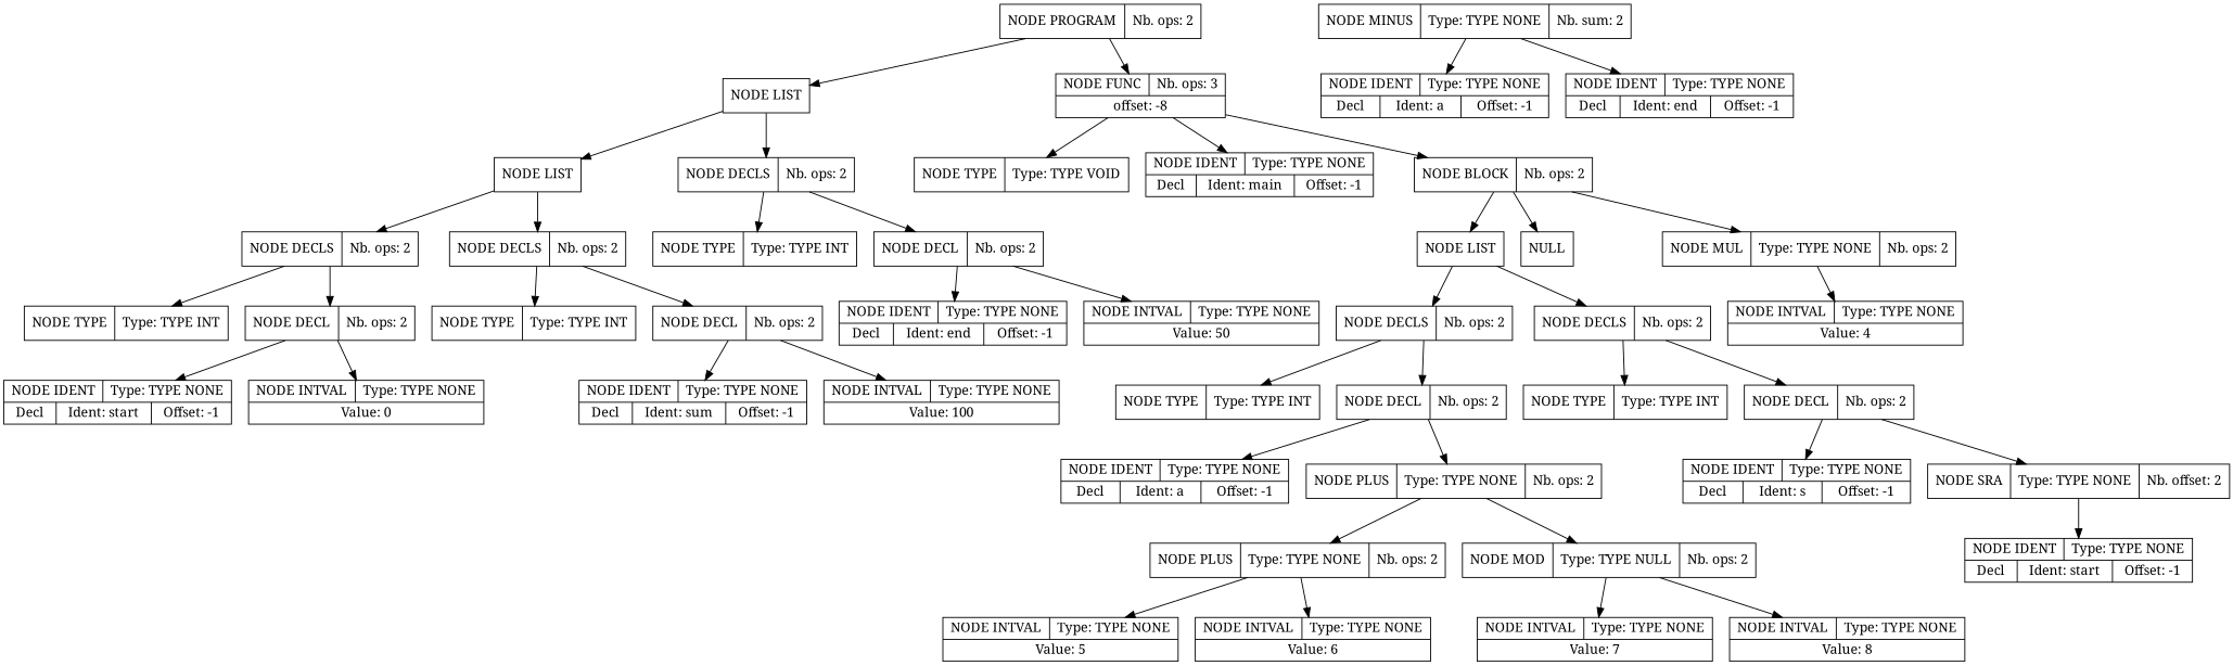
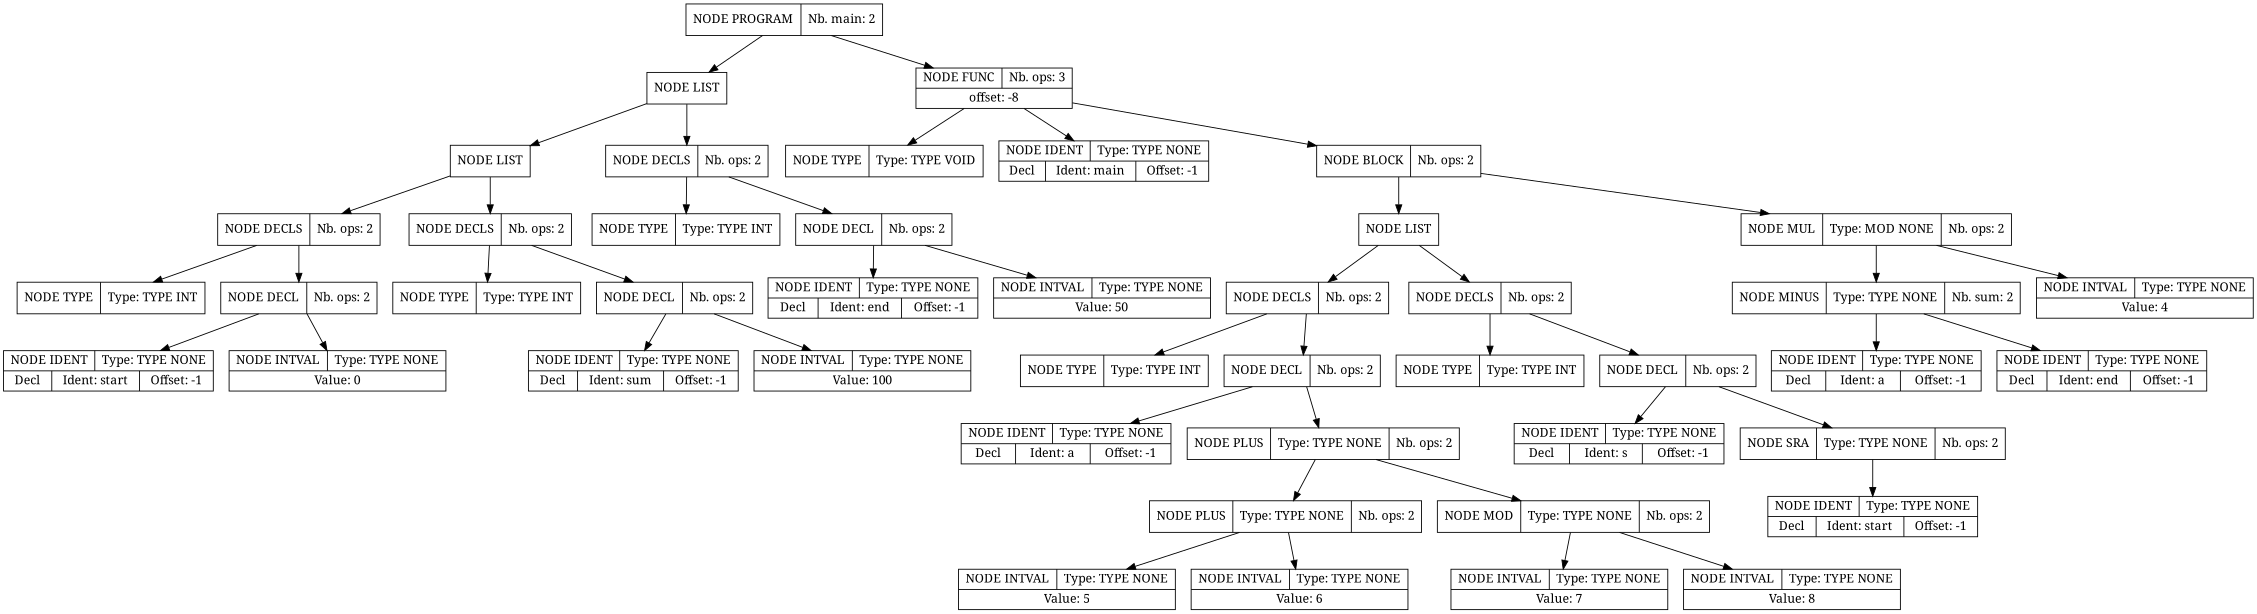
  digraph {
    fontname="Noto Serif"
    node [fontname="Noto Serif" shape=record]
    edge [fontname="Noto Serif" tailclip=true]
-   n1 [label="{{NODE PROGRAM|Nb. ops: 2}}"]
+   n1 [label="{{NODE PROGRAM|Nb. main: 2}}"]
    n2 [label="{{NODE LIST}}"]
    n3 [label="{{NODE FUNC|Nb. ops: 3}|{offset: -8}}"]
    n4 [label="{{NODE LIST}}"]
    n5 [label="{{NODE DECLS|Nb. ops: 2}}"]
    n6 [label="{{NODE TYPE|Type: TYPE VOID}}"]
    n7 [label="{{NODE IDENT|Type: TYPE NONE}|{<decl>Decl      |Ident: main|Offset: -1}}"]
    n8 [label="{{NODE BLOCK|Nb. ops: 2}}"]
    n9 [label="{{NODE DECLS|Nb. ops: 2}}"]
    n10 [label="{{NODE DECLS|Nb. ops: 2}}"]
    n11 [label="{{NODE TYPE|Type: TYPE INT}}"]
    n12 [label="{{NODE DECL|Nb. ops: 2}}"]
    n13 [label="{{NODE TYPE|Type: TYPE INT}}"]
    n14 [label="{{NODE DECL|Nb. ops: 2}}"]
    n15 [label="{{NODE TYPE|Type: TYPE INT}}"]
    n16 [label="{{NODE DECL|Nb. ops: 2}}"]
    n17 [label="{{NODE IDENT|Type: TYPE NONE}|{<decl>Decl      |Ident: start|Offset: -1}}"]
    n18 [label="{{NODE INTVAL|Type: TYPE NONE}|{Value: 0}}"]
    n19 [label="{{NODE IDENT|Type: TYPE NONE}|{<decl>Decl      |Ident: sum|Offset: -1}}"]
    n20 [label="{{NODE INTVAL|Type: TYPE NONE}|{Value: 100}}"]
    n21 [label="{{NODE IDENT|Type: TYPE NONE}|{<decl>Decl      |Ident: end|Offset: -1}}"]
    n22 [label="{{NODE INTVAL|Type: TYPE NONE}|{Value: 50}}"]
    n23 [label="{{NODE LIST}}"]
-   n24 [label="{{NULL}}"]
-   n25 [label="{{NODE MUL|Type: TYPE NONE|Nb. ops: 2}}"]
+   n25 [label="{{NODE MUL|Type: MOD NONE|Nb. ops: 2}}"]
    n26 [label="{{NODE DECLS|Nb. ops: 2}}"]
    n27 [label="{{NODE DECLS|Nb. ops: 2}}"]
    n28 [label="{{NODE TYPE|Type: TYPE INT}}"]
    n29 [label="{{NODE DECL|Nb. ops: 2}}"]
    n30 [label="{{NODE TYPE|Type: TYPE INT}}"]
    n31 [label="{{NODE DECL|Nb. ops: 2}}"]
    n32 [label="{{NODE IDENT|Type: TYPE NONE}|{<decl>Decl      |Ident: a|Offset: -1}}"]
    n33 [label="{{NODE PLUS|Type: TYPE NONE|Nb. ops: 2}}"]
    n34 [label="{{NODE PLUS|Type: TYPE NONE|Nb. ops: 2}}"]
-   n35 [label="{{NODE MOD|Type: TYPE NULL|Nb. ops: 2}}"]
+   n35 [label="{{NODE MOD|Type: TYPE NONE|Nb. ops: 2}}"]
    n36 [label="{{NODE INTVAL|Type: TYPE NONE}|{Value: 5}}"]
    n37 [label="{{NODE INTVAL|Type: TYPE NONE}|{Value: 6}}"]
    n38 [label="{{NODE INTVAL|Type: TYPE NONE}|{Value: 7}}"]
    n39 [label="{{NODE INTVAL|Type: TYPE NONE}|{Value: 8}}"]
    n40 [label="{{NODE IDENT|Type: TYPE NONE}|{<decl>Decl      |Ident: s|Offset: -1}}"]
-   n41 [label="{{NODE SRA|Type: TYPE NONE|Nb. offset: 2}}"]
+   n41 [label="{{NODE SRA|Type: TYPE NONE|Nb. ops: 2}}"]
    n42 [label="{{NODE IDENT|Type: TYPE NONE}|{<decl>Decl      |Ident: start|Offset: -1}}"]
    n43 [label="{{NODE MINUS|Type: TYPE NONE|Nb. sum: 2}}"]
    n44 [label="{{NODE INTVAL|Type: TYPE NONE}|{Value: 4}}"]
    n45 [label="{{NODE IDENT|Type: TYPE NONE}|{<decl>Decl      |Ident: a|Offset: -1}}"]
    n46 [label="{{NODE IDENT|Type: TYPE NONE}|{<decl>Decl      |Ident: end|Offset: -1}}"]
    n1 -> n2
    n1 -> n3
    n2 -> n4
    n2 -> n5
    n3 -> n6
    n3 -> n7
    n3 -> n8
    n4 -> n9
    n4 -> n10
    n5 -> n11
    n5 -> n12
    n8 -> n23
-   n8 -> n24
    n8 -> n25
    n9 -> n13
    n9 -> n14
    n10 -> n15
    n10 -> n16
    n12 -> n21
    n12 -> n22
    n14 -> n17
    n14 -> n18
    n16 -> n19
    n16 -> n20
    n23 -> n26
    n23 -> n27
+   n25 -> n43
    n25 -> n44
    n26 -> n28
    n26 -> n29
    n27 -> n30
    n27 -> n31
    n29 -> n32
    n29 -> n33
    n31 -> n40
    n31 -> n41
    n33 -> n34
    n33 -> n35
    n34 -> n36
    n34 -> n37
    n35 -> n38
    n35 -> n39
    n41 -> n42
    n43 -> n45
    n43 -> n46
  }
